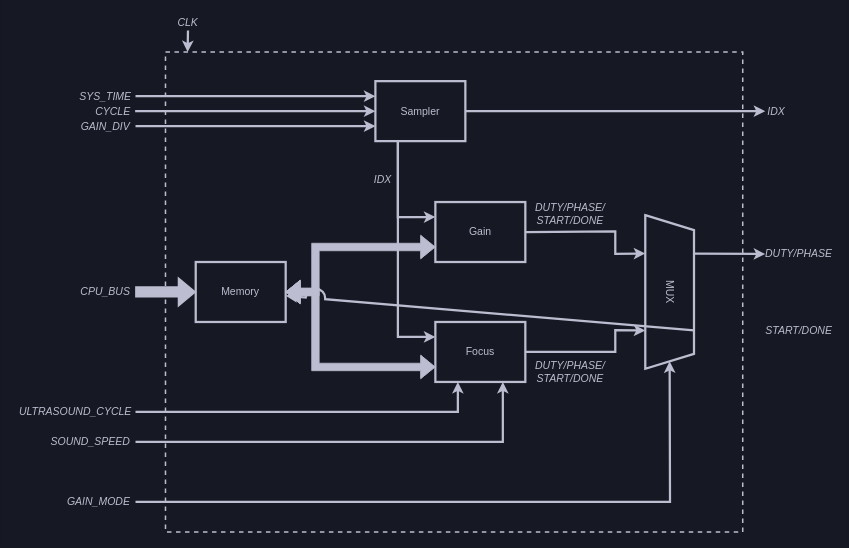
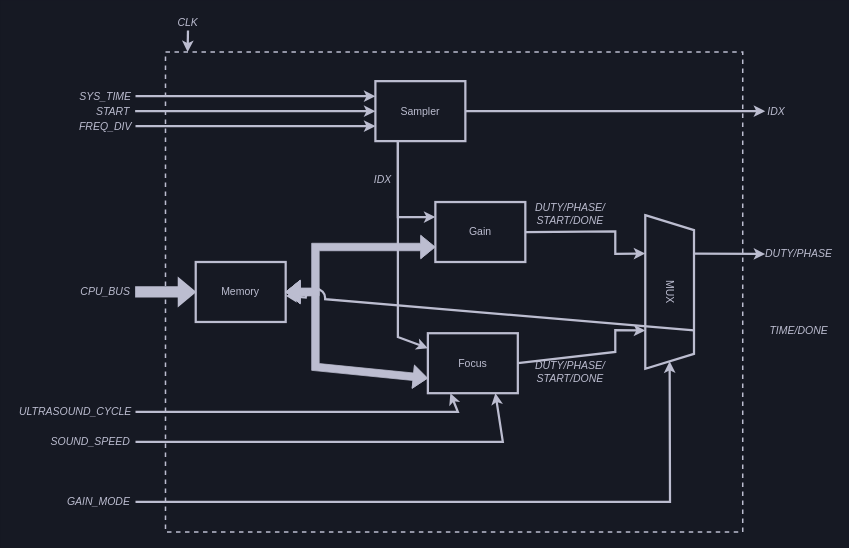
  <mxCell id="0" />
  <mxCell id="1" parent="0" />
  <mxCell id="2" value="" style="rounded=0;whiteSpace=wrap;html=1;labelBackgroundColor=none;fontSize=14;fontColor=#BCBDD0;strokeColor=#bcbdd0;strokeWidth=2;fillColor=none;dashed=1;" parent="1" vertex="1"><mxGeometry x="220" y="69" width="770" height="640" as="geometry" /></mxCell>
  <mxCell id="3" style="edgeStyle=none;rounded=0;jumpStyle=arc;jumpSize=22;html=1;exitX=1;exitY=0.5;exitDx=0;exitDy=0;entryX=0.25;entryY=1;entryDx=0;entryDy=0;strokeWidth=3;strokeColor=#BCBDD0;" parent="1" source="4" target="22" edge="1"><mxGeometry relative="1" as="geometry"><Array as="points"><mxPoint x="820" y="308" /><mxPoint x="820" y="338" /></Array></mxGeometry></mxCell>
  <mxCell id="4" value="Gain" style="rounded=0;whiteSpace=wrap;html=1;fontFamily=Helvetica;fontSize=14;fontColor=#BCBDD0;strokeColor=#BCBDD0;strokeWidth=3;fillColor=none;" parent="1" vertex="1"><mxGeometry x="580" y="269" width="120" height="80" as="geometry" /></mxCell>
- <mxCell id="5" value="&lt;font style=&quot;font-size: 14px&quot;&gt;Focus&lt;br style=&quot;font-size: 14px&quot;&gt;&lt;/font&gt;" style="rounded=0;whiteSpace=wrap;html=1;fontColor=#BCBDD0;labelBackgroundColor=none;fillColor=none;strokeColor=#bcbdd0;strokeWidth=3;fontSize=14;" parent="1" vertex="1"><mxGeometry x="580" y="429" width="120" height="80" as="geometry" /></mxCell>
+ <mxCell id="5" value="&lt;font style=&quot;font-size: 14px&quot;&gt;Focus&lt;br style=&quot;font-size: 14px&quot;&gt;&lt;/font&gt;" style="rounded=0;whiteSpace=wrap;html=1;fontColor=#BCBDD0;labelBackgroundColor=none;fillColor=none;strokeColor=#bcbdd0;strokeWidth=3;fontSize=14;" parent="1" vertex="1"><mxGeometry x="570" y="444" width="120" height="80" as="geometry" /></mxCell>
  <mxCell id="6" style="edgeStyle=none;rounded=0;jumpStyle=arc;jumpSize=22;html=1;exitX=0.25;exitY=1;exitDx=0;exitDy=0;entryX=0;entryY=0.25;entryDx=0;entryDy=0;strokeColor=#BCBDD0;strokeWidth=3;" parent="1" source="7" target="4" edge="1"><mxGeometry relative="1" as="geometry"><Array as="points"><mxPoint x="530" y="289" /></Array></mxGeometry></mxCell>
  <mxCell id="7" value="Sampler" style="rounded=0;whiteSpace=wrap;html=1;fontFamily=Helvetica;fontSize=14;fontColor=#BCBDD0;strokeColor=#BCBDD0;strokeWidth=3;fillColor=none;" parent="1" vertex="1"><mxGeometry x="500" y="107.74" width="120" height="80" as="geometry" /></mxCell>
  <mxCell id="8" value="Memory" style="rounded=0;whiteSpace=wrap;html=1;fontFamily=Helvetica;fontSize=14;fontColor=#BCBDD0;strokeColor=#BCBDD0;strokeWidth=3;fillColor=none;" parent="1" vertex="1"><mxGeometry x="260.32" y="349" width="120" height="80" as="geometry" /></mxCell>
  <mxCell id="9" value="&lt;span style=&quot;font-size: 14px;&quot;&gt;SYS_TIME&lt;/span&gt;" style="text;html=1;strokeColor=none;fillColor=none;align=center;verticalAlign=middle;whiteSpace=wrap;rounded=0;labelBackgroundColor=none;fontSize=14;fontColor=#BCBDD0;fontStyle=2" parent="1" vertex="1"><mxGeometry x="100" y="107.74" width="80" height="40" as="geometry" /></mxCell>
  <mxCell id="10" value="" style="endArrow=classic;html=1;rounded=0;fontSize=14;fontColor=#BCBDD0;strokeColor=#bcbdd0;strokeWidth=3;exitX=1;exitY=0.5;exitDx=0;exitDy=0;entryX=0;entryY=0.25;entryDx=0;entryDy=0;" parent="1" source="9" target="7" edge="1"><mxGeometry width="50" height="50" relative="1" as="geometry"><mxPoint x="200" y="327.74" as="sourcePoint" /><mxPoint x="210" y="57.74" as="targetPoint" /></mxGeometry></mxCell>
- <mxCell id="11" value="&lt;span style=&quot;font-size: 14px&quot;&gt;CYCLE&lt;/span&gt;" style="text;html=1;strokeColor=none;fillColor=none;align=center;verticalAlign=middle;whiteSpace=wrap;rounded=0;labelBackgroundColor=none;fontSize=14;fontColor=#BCBDD0;fontStyle=2" parent="1" vertex="1"><mxGeometry x="120" y="127.74" width="59.5" height="40" as="geometry" /></mxCell>
+ <mxCell id="11" value="&lt;span style=&quot;font-size: 14px&quot;&gt;START&lt;/span&gt;" style="text;html=1;strokeColor=none;fillColor=none;align=center;verticalAlign=middle;whiteSpace=wrap;rounded=0;labelBackgroundColor=none;fontSize=14;fontColor=#BCBDD0;fontStyle=2" parent="1" vertex="1"><mxGeometry x="120" y="127.74" width="59.5" height="40" as="geometry" /></mxCell>
  <mxCell id="12" value="" style="endArrow=classic;html=1;rounded=0;fontSize=14;fontColor=#BCBDD0;entryX=0;entryY=0.5;entryDx=0;entryDy=0;strokeColor=#bcbdd0;strokeWidth=3;exitX=1;exitY=0.5;exitDx=0;exitDy=0;" parent="1" source="11" target="7" edge="1"><mxGeometry width="50" height="50" relative="1" as="geometry"><mxPoint x="199.5" y="-12.26" as="sourcePoint" /><mxPoint x="510" y="-12.26" as="targetPoint" /></mxGeometry></mxCell>
  <mxCell id="13" value="" style="shape=flexArrow;endArrow=classic;html=1;rounded=0;labelBackgroundColor=default;fontFamily=Helvetica;fontSize=14;fontColor=#BCBDD0;strokeColor=#BCBDD0;strokeWidth=3;jumpStyle=arc;entryX=0;entryY=0.5;entryDx=0;entryDy=0;fillColor=#BCBDD0;exitX=1;exitY=0.5;exitDx=0;exitDy=0;" parent="1" source="14" target="8" edge="1"><mxGeometry width="50" height="50" relative="1" as="geometry"><mxPoint x="320" y="117.74" as="sourcePoint" /><mxPoint x="260.32" y="227.74" as="targetPoint" /></mxGeometry></mxCell>
  <mxCell id="14" value="&lt;i style=&quot;font-size: 14px;&quot;&gt;CPU_BUS&lt;/i&gt;" style="text;html=1;strokeColor=none;fillColor=none;align=center;verticalAlign=middle;whiteSpace=wrap;rounded=0;labelBackgroundColor=none;fontSize=14;fontColor=#BCBDD0;" parent="1" vertex="1"><mxGeometry x="100" y="369" width="79.5" height="40" as="geometry" /></mxCell>
  <mxCell id="15" value="CLK" style="text;html=1;strokeColor=none;fillColor=none;align=center;verticalAlign=middle;whiteSpace=wrap;rounded=0;labelBackgroundColor=none;fontSize=14;fontColor=#BCBDD0;fontStyle=2" parent="1" vertex="1"><mxGeometry x="220" y="20.26" width="60" height="20" as="geometry" /></mxCell>
  <mxCell id="16" value="" style="endArrow=classic;html=1;rounded=0;fontSize=14;fontColor=#BCBDD0;strokeColor=#bcbdd0;strokeWidth=3;entryX=0.093;entryY=-0.003;entryDx=0;entryDy=0;exitX=0.5;exitY=1;exitDx=0;exitDy=0;entryPerimeter=0;" parent="1" source="15" edge="1"><mxGeometry width="50" height="50" relative="1" as="geometry"><mxPoint x="310" y="310.26" as="sourcePoint" /><mxPoint x="249.52" y="69" as="targetPoint" /></mxGeometry></mxCell>
- <mxCell id="17" value="&lt;span style=&quot;font-size: 14px&quot;&gt;GAIN_DIV&lt;/span&gt;" style="text;html=1;strokeColor=none;fillColor=none;align=center;verticalAlign=middle;whiteSpace=wrap;rounded=0;labelBackgroundColor=none;fontSize=14;fontColor=#BCBDD0;fontStyle=2" parent="1" vertex="1"><mxGeometry x="100" y="147.74" width="80" height="40" as="geometry" /></mxCell>
+ <mxCell id="17" value="&lt;span style=&quot;font-size: 14px&quot;&gt;FREQ_DIV&lt;/span&gt;" style="text;html=1;strokeColor=none;fillColor=none;align=center;verticalAlign=middle;whiteSpace=wrap;rounded=0;labelBackgroundColor=none;fontSize=14;fontColor=#BCBDD0;fontStyle=2" parent="1" vertex="1"><mxGeometry x="100" y="147.74" width="80" height="40" as="geometry" /></mxCell>
  <mxCell id="18" value="" style="endArrow=classic;html=1;rounded=0;fontSize=14;fontColor=#BCBDD0;entryX=0;entryY=0.75;entryDx=0;entryDy=0;strokeColor=#bcbdd0;strokeWidth=3;exitX=1;exitY=0.5;exitDx=0;exitDy=0;" parent="1" source="17" target="7" edge="1"><mxGeometry width="50" height="50" relative="1" as="geometry"><mxPoint x="189.5" y="157.74" as="sourcePoint" /><mxPoint x="510" y="157.74" as="targetPoint" /></mxGeometry></mxCell>
  <mxCell id="19" value="&lt;i style=&quot;font-size: 14px&quot;&gt;DUTY/PHASE&lt;/i&gt;" style="text;html=1;strokeColor=none;fillColor=none;align=center;verticalAlign=middle;whiteSpace=wrap;rounded=0;labelBackgroundColor=none;fontSize=14;fontColor=#BCBDD0;" parent="1" vertex="1"><mxGeometry x="1020" y="324" width="90" height="28.74" as="geometry" /></mxCell>
  <mxCell id="20" value="&lt;i style=&quot;font-size: 14px&quot;&gt;IDX&lt;/i&gt;" style="text;html=1;strokeColor=none;fillColor=none;align=center;verticalAlign=middle;whiteSpace=wrap;rounded=0;labelBackgroundColor=none;fontSize=14;fontColor=#BCBDD0;" parent="1" vertex="1"><mxGeometry x="1020" y="133.37" width="30.32" height="28.74" as="geometry" /></mxCell>
  <mxCell id="21" value="" style="shape=flexArrow;endArrow=classic;html=1;rounded=0;labelBackgroundColor=default;fontFamily=Helvetica;fontSize=14;fontColor=#BCBDD0;strokeColor=#BCBDD0;strokeWidth=1;jumpStyle=arc;entryX=0;entryY=0.75;entryDx=0;entryDy=0;fillColor=#BCBDD0;exitX=1;exitY=0.5;exitDx=0;exitDy=0;startArrow=block;endSize=6;" parent="1" source="8" target="5" edge="1"><mxGeometry width="50" height="50" relative="1" as="geometry"><mxPoint x="390.32" y="237.74" as="sourcePoint" /><mxPoint x="540" y="197.74" as="targetPoint" /><Array as="points"><mxPoint x="420" y="389" /><mxPoint x="420" y="489" /></Array></mxGeometry></mxCell>
  <mxCell id="22" value="MUX" style="shape=trapezoid;perimeter=trapezoidPerimeter;whiteSpace=wrap;html=1;fixedSize=1;rounded=0;fontFamily=Helvetica;fontSize=14;fontColor=#BCBDD0;strokeColor=#BCBDD0;strokeWidth=3;fillColor=none;rotation=90;size=20;" parent="1" vertex="1"><mxGeometry x="790" y="356.5" width="205" height="65" as="geometry" /></mxCell>
  <mxCell id="23" value="" style="shape=flexArrow;endArrow=classic;html=1;rounded=0;labelBackgroundColor=default;fontFamily=Helvetica;fontSize=14;fontColor=#BCBDD0;strokeColor=#BCBDD0;strokeWidth=1;jumpStyle=arc;entryX=0;entryY=0.75;entryDx=0;entryDy=0;fillColor=#BCBDD0;startArrow=block;endSize=6;" parent="1" target="4" edge="1"><mxGeometry width="50" height="50" relative="1" as="geometry"><mxPoint x="380" y="389" as="sourcePoint" /><mxPoint x="499.04" y="458.5" as="targetPoint" /><Array as="points"><mxPoint x="420" y="389" /><mxPoint x="420" y="329" /></Array></mxGeometry></mxCell>
  <mxCell id="24" value="&lt;i style=&quot;font-size: 14px&quot;&gt;DUTY/PHASE/&lt;br&gt;START/DONE&lt;/i&gt;" style="text;html=1;strokeColor=none;fillColor=none;align=center;verticalAlign=middle;whiteSpace=wrap;rounded=0;labelBackgroundColor=none;fontSize=14;fontColor=#BCBDD0;" parent="1" vertex="1"><mxGeometry x="710" y="270.26" width="100" height="28.74" as="geometry" /></mxCell>
  <mxCell id="25" style="edgeStyle=none;rounded=0;jumpStyle=arc;jumpSize=22;html=1;exitX=1;exitY=0.5;exitDx=0;exitDy=0;entryX=0.75;entryY=1;entryDx=0;entryDy=0;strokeWidth=3;strokeColor=#BCBDD0;" parent="1" source="5" target="22" edge="1"><mxGeometry relative="1" as="geometry"><mxPoint x="630" y="317.74" as="sourcePoint" /><mxPoint x="870" y="367.75" as="targetPoint" /><Array as="points"><mxPoint x="820" y="469" /><mxPoint x="820" y="440" /></Array></mxGeometry></mxCell>
  <mxCell id="26" value="&lt;i style=&quot;font-size: 14px&quot;&gt;DUTY/PHASE/&lt;br&gt;START/DONE&lt;/i&gt;" style="text;html=1;strokeColor=none;fillColor=none;align=center;verticalAlign=middle;whiteSpace=wrap;rounded=0;labelBackgroundColor=none;fontSize=14;fontColor=#BCBDD0;" parent="1" vertex="1"><mxGeometry x="710" y="480.26" width="100" height="28.74" as="geometry" /></mxCell>
  <mxCell id="27" value="IDX" style="text;html=1;strokeColor=none;fillColor=none;align=center;verticalAlign=middle;whiteSpace=wrap;rounded=0;labelBackgroundColor=none;fontSize=14;fontColor=#BCBDD0;fontStyle=2" parent="1" vertex="1"><mxGeometry x="490" y="229" width="40" height="20" as="geometry" /></mxCell>
  <mxCell id="28" style="edgeStyle=none;rounded=0;jumpStyle=arc;jumpSize=22;html=1;strokeColor=#BCBDD0;strokeWidth=3;exitX=0.75;exitY=0;exitDx=0;exitDy=0;" parent="1" source="22" target="8" edge="1"><mxGeometry relative="1" as="geometry"><mxPoint x="600" y="237.74" as="sourcePoint" /><mxPoint x="1020" y="440" as="targetPoint" /></mxGeometry></mxCell>
  <mxCell id="29" style="edgeStyle=none;rounded=0;jumpStyle=arc;jumpSize=22;html=1;exitX=0.25;exitY=0;exitDx=0;exitDy=0;strokeColor=#BCBDD0;strokeWidth=3;entryX=0;entryY=0.5;entryDx=0;entryDy=0;" parent="1" source="22" target="19" edge="1"><mxGeometry relative="1" as="geometry"><mxPoint x="925.26" y="414.375" as="sourcePoint" /><mxPoint x="1020" y="339" as="targetPoint" /></mxGeometry></mxCell>
- <mxCell id="30" value="&lt;i style=&quot;font-size: 14px&quot;&gt;START/DONE&lt;/i&gt;" style="text;html=1;strokeColor=none;fillColor=none;align=center;verticalAlign=middle;whiteSpace=wrap;rounded=0;labelBackgroundColor=none;fontSize=14;fontColor=#BCBDD0;" parent="1" vertex="1"><mxGeometry x="1020" y="426" width="90" height="28.74" as="geometry" /></mxCell>
+ <mxCell id="30" value="&lt;i style=&quot;font-size: 14px&quot;&gt;TIME/DONE&lt;/i&gt;" style="text;html=1;strokeColor=none;fillColor=none;align=center;verticalAlign=middle;whiteSpace=wrap;rounded=0;labelBackgroundColor=none;fontSize=14;fontColor=#BCBDD0;" parent="1" vertex="1"><mxGeometry x="1020" y="426" width="90" height="28.74" as="geometry" /></mxCell>
  <mxCell id="31" style="edgeStyle=none;rounded=0;jumpStyle=arc;jumpSize=22;html=1;exitX=1;exitY=0.5;exitDx=0;exitDy=0;strokeColor=#BCBDD0;strokeWidth=3;entryX=0;entryY=0.5;entryDx=0;entryDy=0;" parent="1" source="7" target="20" edge="1"><mxGeometry relative="1" as="geometry"><mxPoint x="935" y="347.75" as="sourcePoint" /><mxPoint x="1030" y="348.37" as="targetPoint" /></mxGeometry></mxCell>
  <mxCell id="32" style="edgeStyle=none;rounded=0;jumpStyle=arc;jumpSize=22;html=1;strokeColor=#BCBDD0;strokeWidth=3;entryX=0.25;entryY=1;entryDx=0;entryDy=0;" parent="1" target="5" edge="1"><mxGeometry relative="1" as="geometry"><mxPoint x="180" y="549" as="sourcePoint" /><mxPoint x="1030" y="450.37" as="targetPoint" /><Array as="points"><mxPoint x="610" y="549" /></Array></mxGeometry></mxCell>
  <mxCell id="33" style="edgeStyle=none;rounded=0;jumpStyle=arc;jumpSize=22;html=1;strokeColor=#BCBDD0;strokeWidth=3;entryX=0.75;entryY=1;entryDx=0;entryDy=0;" parent="1" target="5" edge="1"><mxGeometry relative="1" as="geometry"><mxPoint x="180" y="589" as="sourcePoint" /><mxPoint x="551.76" y="522.12" as="targetPoint" /><Array as="points"><mxPoint x="610" y="589" /><mxPoint x="670" y="589" /></Array></mxGeometry></mxCell>
  <mxCell id="34" style="edgeStyle=none;rounded=0;jumpStyle=arc;jumpSize=22;html=1;strokeColor=#BCBDD0;strokeWidth=3;entryX=1;entryY=0.5;entryDx=0;entryDy=0;exitX=1;exitY=0.5;exitDx=0;exitDy=0;" parent="1" source="37" target="22" edge="1"><mxGeometry relative="1" as="geometry"><mxPoint x="170" y="689" as="sourcePoint" /><mxPoint x="590" y="629" as="targetPoint" /><Array as="points"><mxPoint x="893" y="669" /></Array></mxGeometry></mxCell>
  <mxCell id="35" value="&lt;span style=&quot;font-size: 14px&quot;&gt;ULTRASOUND_CYCLE&lt;/span&gt;" style="text;html=1;strokeColor=none;fillColor=none;align=center;verticalAlign=middle;whiteSpace=wrap;rounded=0;labelBackgroundColor=none;fontSize=14;fontColor=#BCBDD0;fontStyle=2" parent="1" vertex="1"><mxGeometry x="20" y="529" width="160" height="40" as="geometry" /></mxCell>
  <mxCell id="36" value="&lt;span style=&quot;font-size: 14px&quot;&gt;SOUND_SPEED&lt;/span&gt;" style="text;html=1;strokeColor=none;fillColor=none;align=center;verticalAlign=middle;whiteSpace=wrap;rounded=0;labelBackgroundColor=none;fontSize=14;fontColor=#BCBDD0;fontStyle=2" parent="1" vertex="1"><mxGeometry x="60" y="569" width="120" height="40" as="geometry" /></mxCell>
  <mxCell id="37" value="GAIN_MODE" style="text;html=1;strokeColor=none;fillColor=none;align=center;verticalAlign=middle;whiteSpace=wrap;rounded=0;labelBackgroundColor=none;fontSize=14;fontColor=#BCBDD0;fontStyle=2" parent="1" vertex="1"><mxGeometry x="80.5" y="649" width="99.5" height="40" as="geometry" /></mxCell>
  <mxCell id="38" style="edgeStyle=none;rounded=0;jumpStyle=none;jumpSize=22;html=1;exitX=0.25;exitY=1;exitDx=0;exitDy=0;entryX=0;entryY=0.25;entryDx=0;entryDy=0;strokeColor=#BCBDD0;strokeWidth=3;" edge="1" parent="1" source="7" target="5"><mxGeometry relative="1" as="geometry"><mxPoint x="527.28" y="198.14" as="sourcePoint" /><mxPoint x="550" y="299" as="targetPoint" /><Array as="points"><mxPoint x="530" y="449" /></Array></mxGeometry></mxCell>
